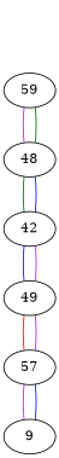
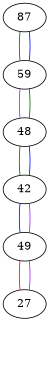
  graph {
    edge [color=blue]
+   n1 [label=87]
    n2 [label=59]
    n3 [label=48]
    n4 [label=42]
    n5 [label=49]
-   n6 [label=57]
-   n7 [label=9]
+   n6 [label=27]
+   n1 -- n2 [color=darkgreen]
+   n2 -- n1
    n2 -- n3 [color=purple]
    n3 -- n2 [color=darkgreen]
    n3 -- n4 [color=darkgreen]
    n4 -- n3
    n4 -- n5
    n5 -- n4 [color=purple]
    n5 -- n6 [color=red]
    n6 -- n5 [color=purple]
-   n6 -- n7 [color=purple]
-   n7 -- n6
  }
